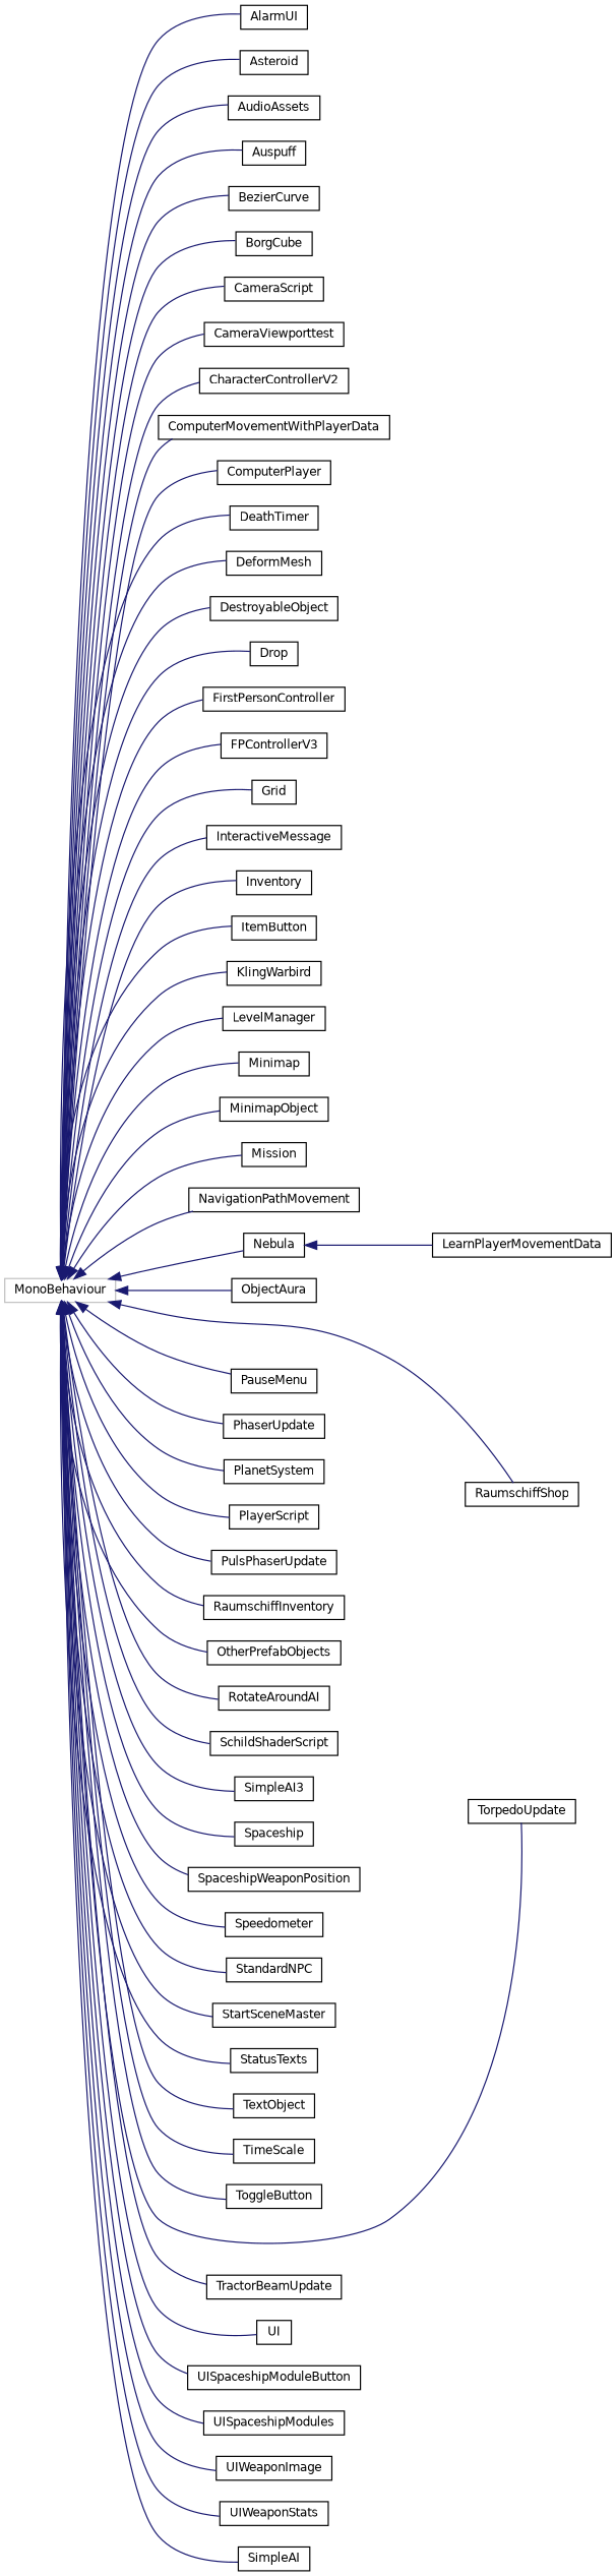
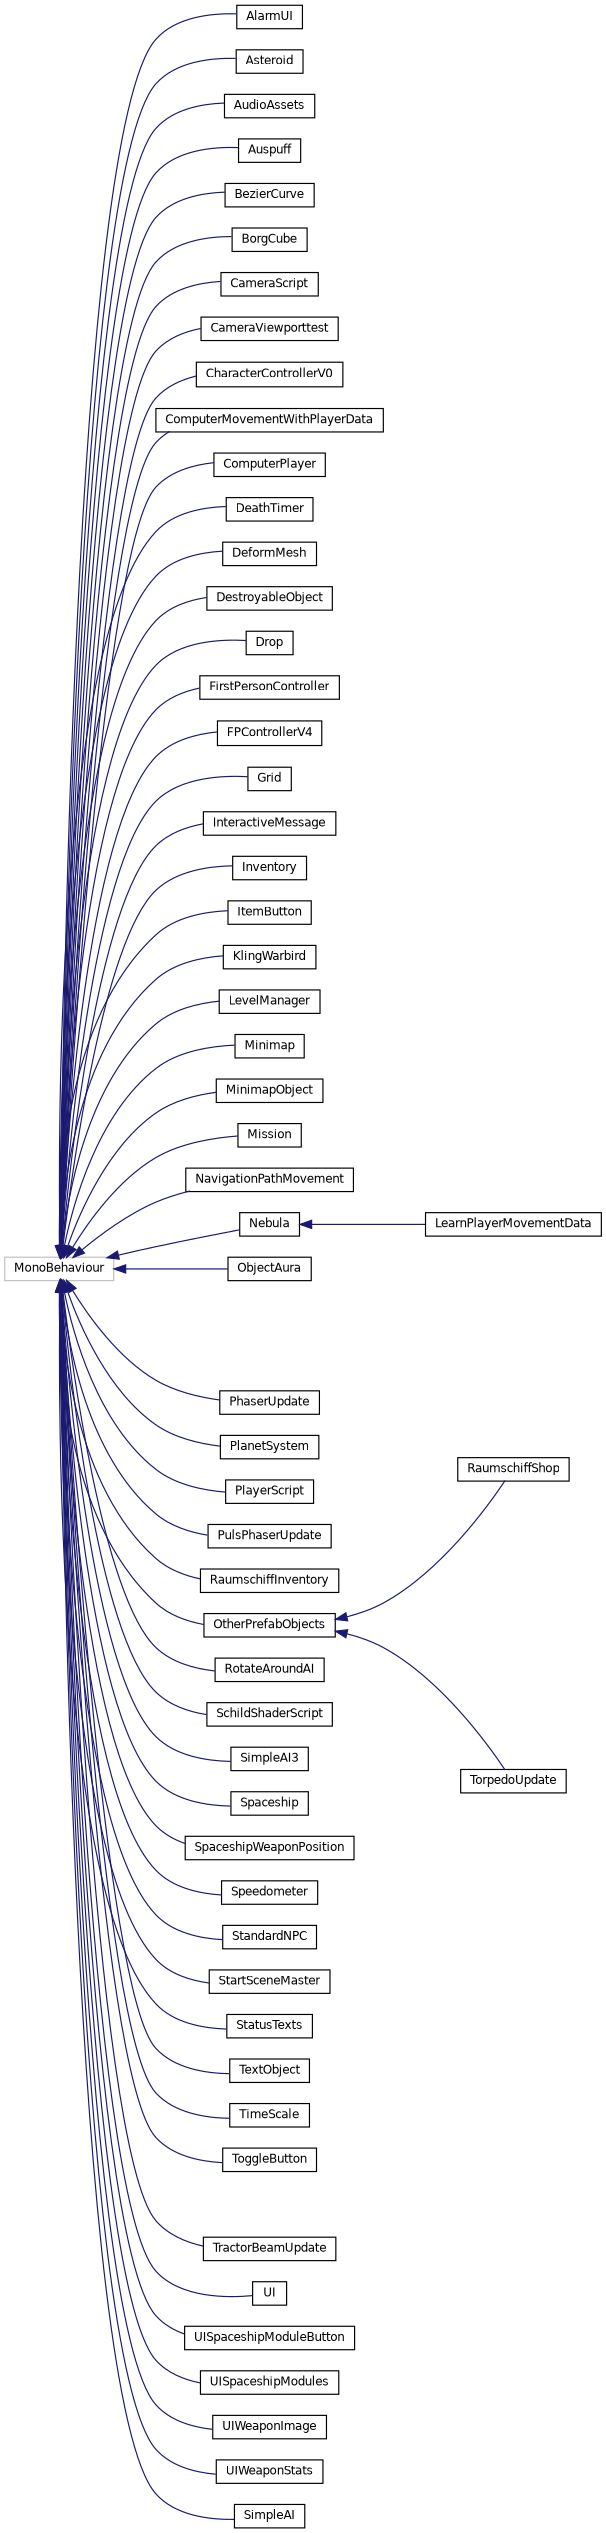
  digraph {
    rankdir=LR
    node [color=black fillcolor=white fontname=Helvetica fontsize=10 shape=record style=filled]
    edge [color=midnightblue dir=back fontname=Helvetica fontsize=10 labelfontname=Helvetica labelfontsize=10 style=solid]
    n1 [color=grey75 height=0.2 label=MonoBehaviour width=0.4]
    n2 [height=0.2 label=AlarmUI width=0.4]
    n3 [height=0.2 label=Asteroid width=0.4]
    n4 [height=0.2 label=AudioAssets width=0.4]
    n5 [height=0.2 label=Auspuff width=0.4]
    n6 [height=0.2 label=BezierCurve width=0.4]
    n7 [height=0.2 label=BorgCube width=0.4]
    n8 [height=0.2 label=CameraScript width=0.4]
    n9 [height=0.2 label=CameraViewporttest width=0.4]
-   n10 [height=0.2 label=CharacterControllerV2 width=0.4]
+   n10 [height=0.2 label=CharacterControllerV0 width=0.4]
    n11 [height=0.2 label=ComputerMovementWithPlayerData width=0.4]
    n12 [height=0.2 label=ComputerPlayer width=0.4]
    n13 [height=0.2 label=DeathTimer width=0.4]
    n14 [height=0.2 label=DeformMesh width=0.4]
    n15 [height=0.2 label=DestroyableObject width=0.4]
    n16 [height=0.2 label=Drop width=0.4]
    n17 [height=0.2 label=FirstPersonController width=0.4]
-   n18 [height=0.2 label=FPControllerV3 width=0.4]
+   n18 [height=0.2 label=FPControllerV4 width=0.4]
    n19 [height=0.2 label=Grid width=0.4]
    n20 [height=0.2 label=InteractiveMessage width=0.4]
    n21 [height=0.2 label=Inventory width=0.4]
    n22 [height=0.2 label=ItemButton width=0.4]
    n23 [height=0.2 label=KlingWarbird width=0.4]
    n24 [height=0.2 label=LevelManager width=0.4]
    n25 [height=0.2 label=Minimap width=0.4]
    n26 [height=0.2 label=MinimapObject width=0.4]
    n27 [height=0.2 label=Mission width=0.4]
    n28 [height=0.2 label=NavigationPathMovement width=0.4]
    n29 [height=0.2 label=Nebula width=0.4]
    n30 [height=0.2 label=ObjectAura width=0.4]
    n31 [height=0.2 label=OtherPrefabObjects width=0.4]
-   n32 [height=0.2 label=PauseMenu width=0.4]
    n33 [height=0.2 label=PhaserUpdate width=0.4]
    n34 [height=0.2 label=PlanetSystem width=0.4]
    n35 [height=0.2 label=PlayerScript width=0.4]
    n36 [height=0.2 label=PulsPhaserUpdate width=0.4]
    n37 [height=0.2 label=RaumschiffInventory width=0.4]
    n38 [height=0.2 label=RaumschiffShop width=0.4]
    n39 [height=0.2 label=RotateAroundAI width=0.4]
    n40 [height=0.2 label=SchildShaderScript width=0.4]
    n41 [height=0.2 label=SimpleAI3 width=0.4]
    n42 [height=0.2 label=Spaceship width=0.4]
    n43 [height=0.2 label=SpaceshipWeaponPosition width=0.4]
    n44 [height=0.2 label=Speedometer width=0.4]
    n45 [height=0.2 label=StandardNPC width=0.4]
    n46 [height=0.2 label=StartSceneMaster width=0.4]
    n47 [height=0.2 label=StatusTexts width=0.4]
    n48 [height=0.2 label=TextObject width=0.4]
    n49 [height=0.2 label=TimeScale width=0.4]
    n50 [height=0.2 label=ToggleButton width=0.4]
    n51 [height=0.2 label=TorpedoUpdate width=0.4]
    n52 [height=0.2 label=TractorBeamUpdate width=0.4]
    n53 [height=0.2 label=UI width=0.4]
    n54 [height=0.2 label=UISpaceshipModuleButton width=0.4]
    n55 [height=0.2 label=UISpaceshipModules width=0.4]
    n56 [height=0.2 label=UIWeaponImage width=0.4]
    n57 [height=0.2 label=UIWeaponStats width=0.4]
    n58 [height=0.2 label=SimpleAI width=0.4]
    n59 [height=0.2 label=LearnPlayerMovementData width=0.4]
    n1 -> n2
    n1 -> n3
    n1 -> n4
    n1 -> n5
    n1 -> n6
    n1 -> n7
    n1 -> n8
    n1 -> n9
    n1 -> n10
    n1 -> n11
    n1 -> n12
    n1 -> n13
    n1 -> n14
    n1 -> n15
    n1 -> n16
    n1 -> n17
    n1 -> n18
    n1 -> n19
    n1 -> n20
    n1 -> n21
    n1 -> n22
    n1 -> n23
    n1 -> n24
    n1 -> n25
    n1 -> n26
    n1 -> n27
    n1 -> n28
    n1 -> n29
    n1 -> n30
    n1 -> n31
-   n1 -> n32
    n1 -> n33
    n1 -> n34
    n1 -> n35
    n1 -> n36
    n1 -> n37
-   n1 -> n38
+   n31 -> n38
    n1 -> n39
    n1 -> n40
    n1 -> n41
    n1 -> n42
    n1 -> n43
    n1 -> n44
    n1 -> n45
    n1 -> n46
    n1 -> n47
    n1 -> n48
    n1 -> n49
    n1 -> n50
-   n1 -> n51
+   n31 -> n51
    n1 -> n52
    n1 -> n53
    n1 -> n54
    n1 -> n55
    n1 -> n56
    n1 -> n57
    n1 -> n58
    n29 -> n59
  }
